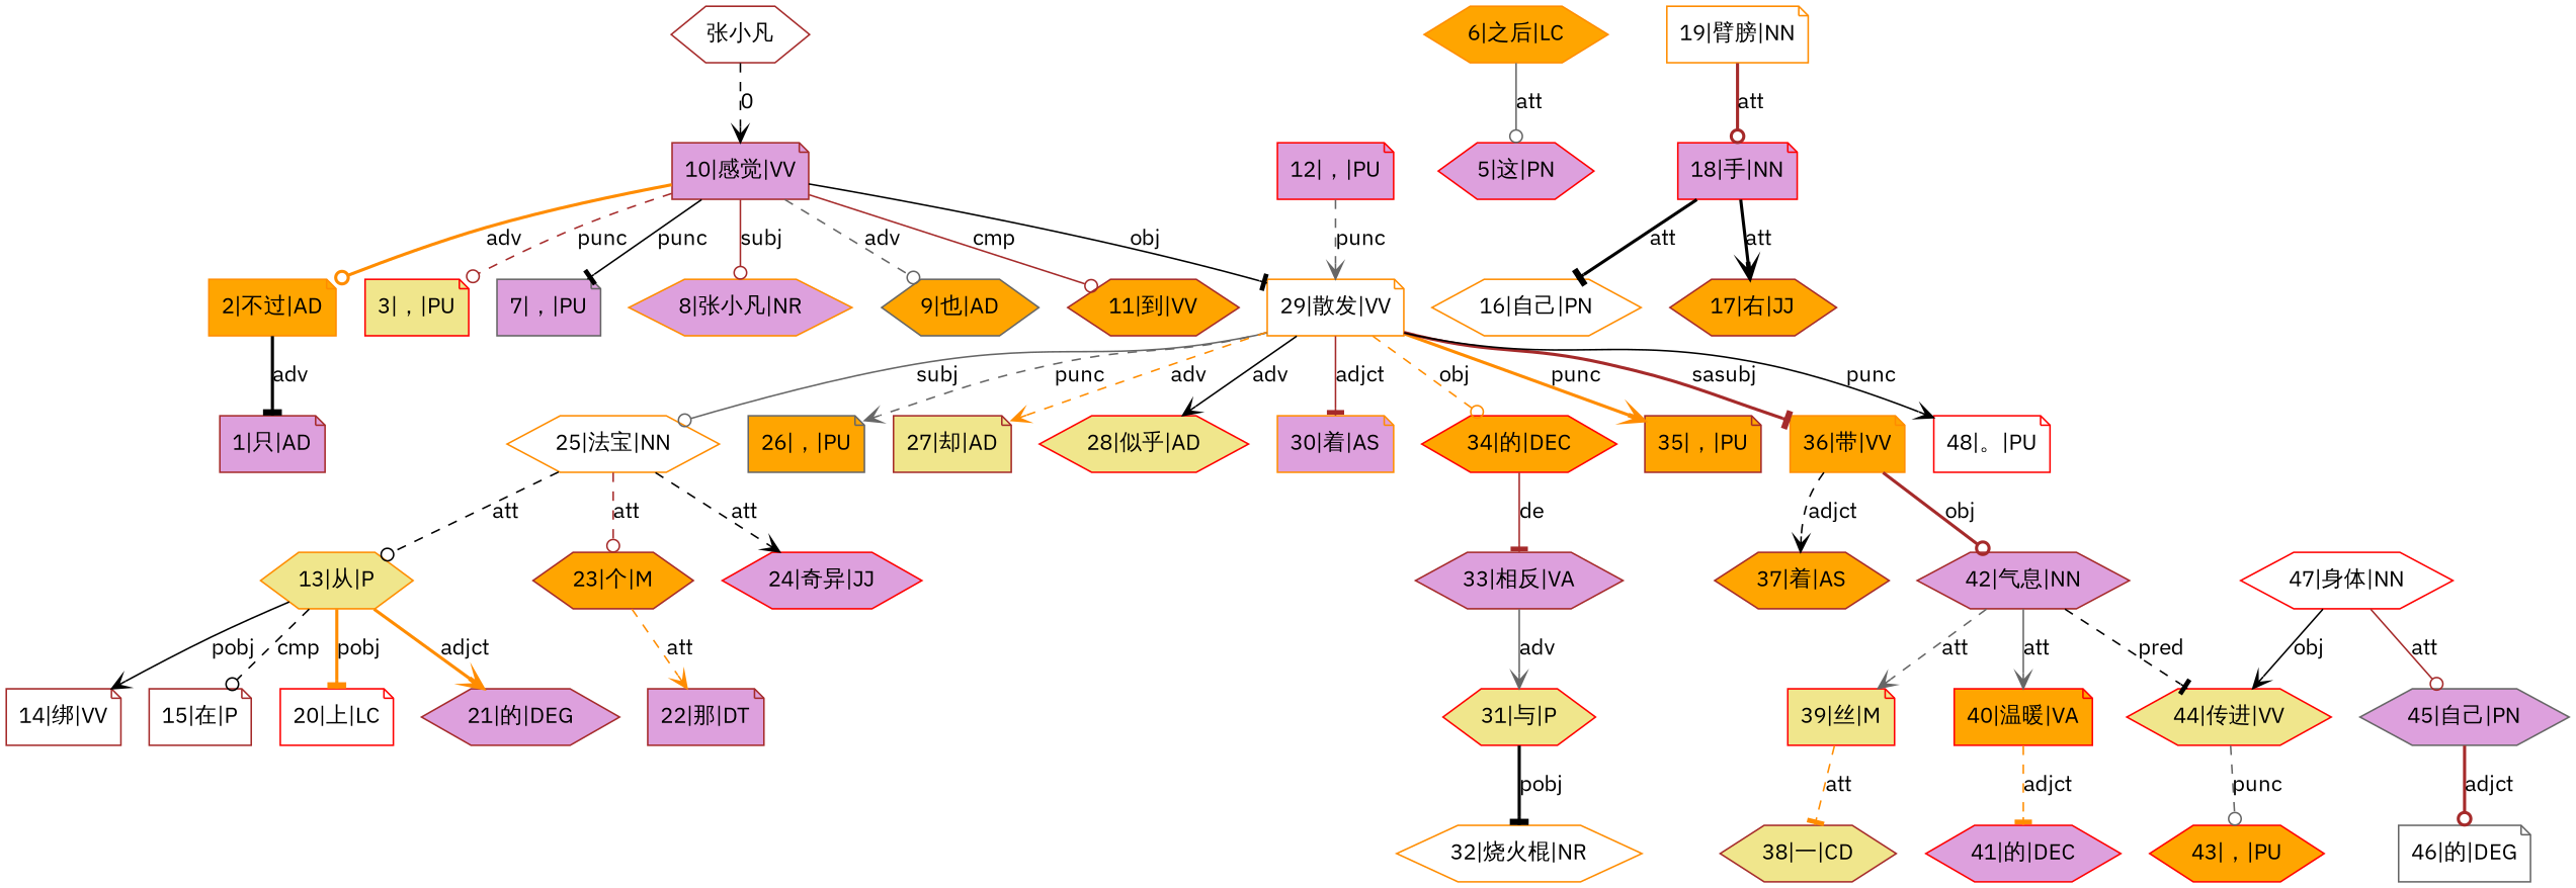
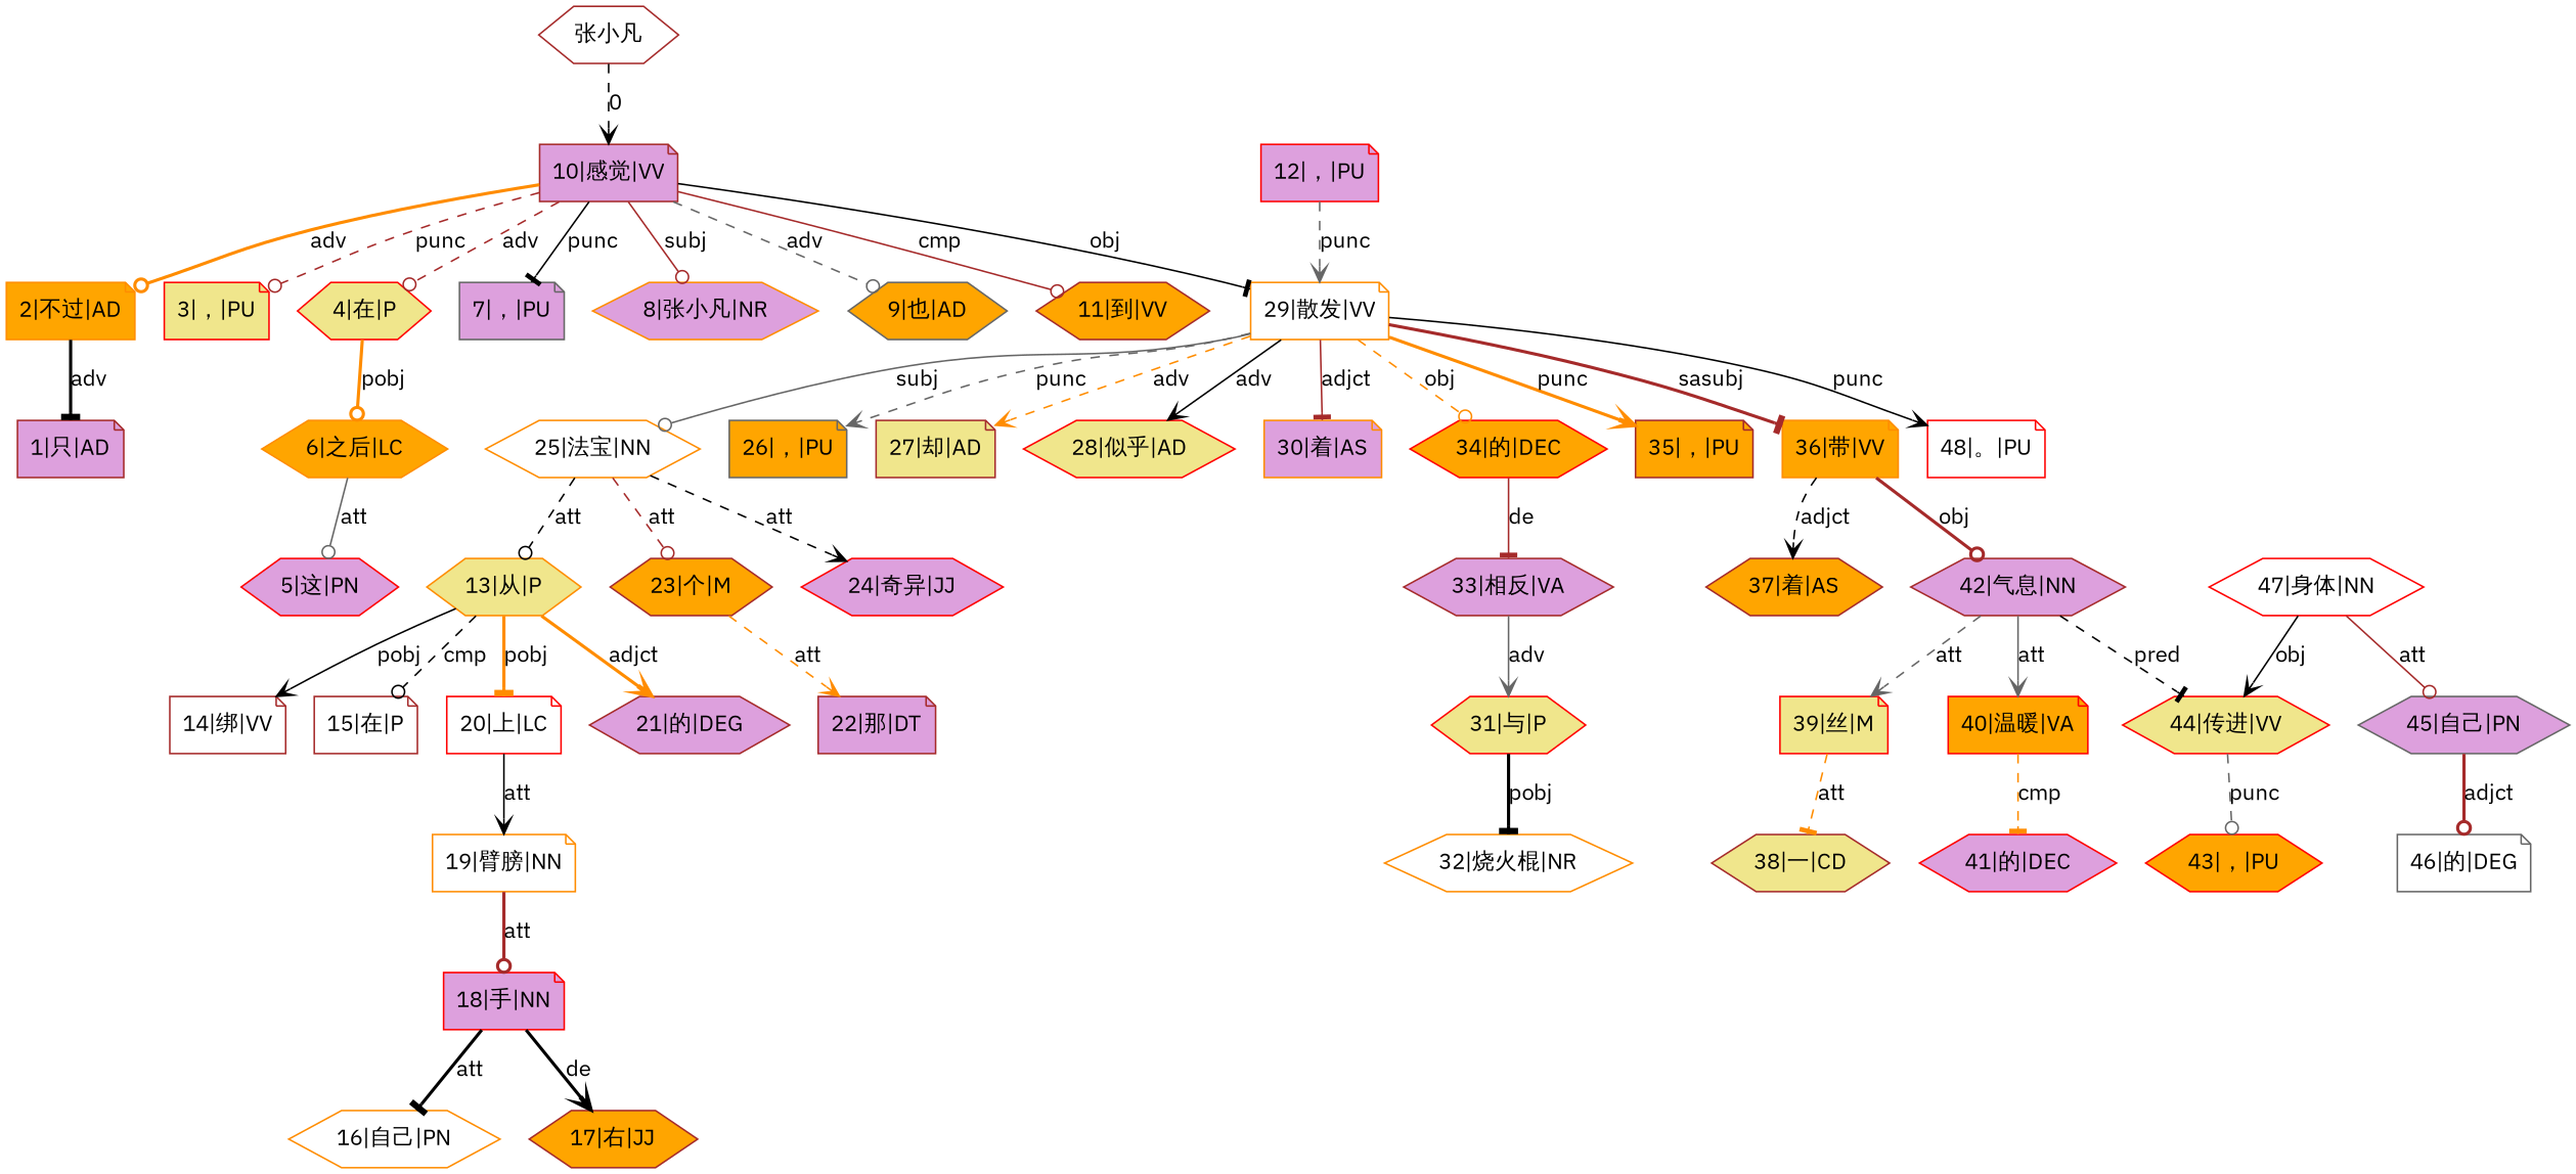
  digraph {
    fontname="IBM Plex Sans"
    node [color=red fillcolor=plum fontname="IBM Plex Sans" shape=hexagon style=filled]
    edge [arrowhead=odot color=black fontname="IBM Plex Sans" style=dashed]
    "10|感觉|VV" [color=brown shape=note]
    "2|不过|AD" [color=darkorange fillcolor=orange shape=note]
    "3|，|PU" [fillcolor=khaki shape=note]
+   "4|在|P" [fillcolor=khaki]
    "7|，|PU" [color=gray40 shape=note]
    "8|张小凡|NR" [color=darkorange]
    "9|也|AD" [color=gray40 fillcolor=orange]
    "11|到|VV" [color=brown fillcolor=orange]
    "29|散发|VV" [color=darkorange fillcolor=white shape=note]
    n10 [color=brown fillcolor=white label="张小凡"]
    "1|只|AD" [color=brown shape=note]
    "6|之后|LC" [color=darkorange fillcolor=orange]
    "5|这|PN"
    "25|法宝|NN" [color=darkorange fillcolor=white]
    "26|，|PU" [color=gray40 fillcolor=orange shape=note]
    "27|却|AD" [color=brown fillcolor=khaki shape=note]
    "28|似乎|AD" [fillcolor=khaki]
    "30|着|AS" [color=darkorange shape=note]
    "34|的|DEC" [fillcolor=orange]
    "35|，|PU" [color=brown fillcolor=orange shape=note]
    "36|带|VV" [color=darkorange fillcolor=orange shape=note]
    "48|。|PU" [fillcolor=white shape=note]
    "12|，|PU" [shape=note]
    "13|从|P" [color=darkorange fillcolor=khaki]
    "14|绑|VV" [color=brown fillcolor=white shape=note]
    "15|在|P" [color=brown fillcolor=white shape=note]
    "20|上|LC" [fillcolor=white shape=note]
    "21|的|DEG" [color=brown]
    "19|臂膀|NN" [color=darkorange fillcolor=white shape=note]
    "16|自己|PN" [color=darkorange fillcolor=white]
    "17|右|JJ" [color=brown fillcolor=orange]
    "18|手|NN" [shape=note]
    "22|那|DT" [color=brown shape=note]
    "23|个|M" [color=brown fillcolor=orange]
    "24|奇异|JJ"
    "33|相反|VA" [color=brown]
    "37|着|AS" [color=brown fillcolor=orange]
    "42|气息|NN" [color=brown]
    "31|与|P" [fillcolor=khaki]
    "32|烧火棍|NR" [color=darkorange fillcolor=white]
    "39|丝|M" [fillcolor=khaki shape=note]
    "40|温暖|VA" [fillcolor=orange shape=note]
    "44|传进|VV" [fillcolor=khaki]
    "38|一|CD" [color=brown fillcolor=khaki]
    "41|的|DEC"
    "43|，|PU" [fillcolor=orange]
    "47|身体|NN" [fillcolor=white]
    "45|自己|PN" [color=gray40]
    "46|的|DEG" [color=gray40 fillcolor=white shape=note]
    "10|感觉|VV" -> "2|不过|AD" [color=darkorange label=adv style=bold]
    "10|感觉|VV" -> "3|，|PU" [color=brown label=punc]
+   "10|感觉|VV" -> "4|在|P" [color=brown label=adv]
    "10|感觉|VV" -> "7|，|PU" [arrowhead=tee label=punc style=solid]
    "10|感觉|VV" -> "8|张小凡|NR" [color=brown label=subj style=solid]
    "10|感觉|VV" -> "9|也|AD" [color=gray40 label=adv]
    "10|感觉|VV" -> "11|到|VV" [color=brown label=cmp style=solid]
    "10|感觉|VV" -> "29|散发|VV" [arrowhead=tee label=obj style=solid]
    "2|不过|AD" -> "1|只|AD" [arrowhead=tee label=adv style=bold]
+   "4|在|P" -> "6|之后|LC" [color=darkorange label=pobj style=bold]
    "29|散发|VV" -> "25|法宝|NN" [color=gray40 label=subj style=solid]
    "29|散发|VV" -> "26|，|PU" [arrowhead=vee color=gray40 label=punc]
    "29|散发|VV" -> "27|却|AD" [arrowhead=vee color=darkorange label=adv]
    "29|散发|VV" -> "28|似乎|AD" [arrowhead=vee label=adv style=solid]
    "29|散发|VV" -> "30|着|AS" [arrowhead=tee color=brown label=adjct style=solid]
    "29|散发|VV" -> "34|的|DEC" [color=darkorange label=obj]
    "29|散发|VV" -> "35|，|PU" [arrowhead=vee color=darkorange label=punc style=bold]
    "29|散发|VV" -> "36|带|VV" [arrowhead=tee color=brown label=sasubj style=bold]
    "29|散发|VV" -> "48|。|PU" [arrowhead=vee label=punc style=solid]
    n10 -> "10|感觉|VV" [arrowhead=vee label=0]
    "6|之后|LC" -> "5|这|PN" [color=gray40 label=att style=solid]
    "25|法宝|NN" -> "13|从|P" [label=att]
    "25|法宝|NN" -> "23|个|M" [color=brown label=att]
    "25|法宝|NN" -> "24|奇异|JJ" [arrowhead=vee label=att]
    "34|的|DEC" -> "33|相反|VA" [arrowhead=tee color=brown label=de style=solid]
    "36|带|VV" -> "37|着|AS" [arrowhead=vee label=adjct]
    "36|带|VV" -> "42|气息|NN" [color=brown label=obj style=bold]
    "12|，|PU" -> "29|散发|VV" [arrowhead=vee color=gray40 label=punc]
    "13|从|P" -> "14|绑|VV" [arrowhead=vee label=pobj style=solid]
    "13|从|P" -> "15|在|P" [label=cmp]
    "13|从|P" -> "20|上|LC" [arrowhead=tee color=darkorange label=pobj style=bold]
    "13|从|P" -> "21|的|DEG" [arrowhead=vee color=darkorange label=adjct style=bold]
+   "20|上|LC" -> "19|臂膀|NN" [arrowhead=vee label=att style=solid]
    "19|臂膀|NN" -> "18|手|NN" [color=brown label=att style=bold]
    "18|手|NN" -> "16|自己|PN" [arrowhead=tee label=att style=bold]
-   "18|手|NN" -> "17|右|JJ" [arrowhead=vee label=att style=bold]
+   "18|手|NN" -> "17|右|JJ" [arrowhead=vee label=de style=bold]
    "23|个|M" -> "22|那|DT" [arrowhead=vee color=darkorange label=att]
    "33|相反|VA" -> "31|与|P" [arrowhead=vee color=gray40 label=adv style=solid]
    "42|气息|NN" -> "39|丝|M" [arrowhead=vee color=gray40 label=att]
    "42|气息|NN" -> "40|温暖|VA" [arrowhead=vee color=gray40 label=att style=solid]
    "42|气息|NN" -> "44|传进|VV" [arrowhead=tee label=pred]
    "31|与|P" -> "32|烧火棍|NR" [arrowhead=tee label=pobj style=bold]
    "39|丝|M" -> "38|一|CD" [arrowhead=tee color=darkorange label=att]
-   "40|温暖|VA" -> "41|的|DEC" [arrowhead=tee color=darkorange label=adjct]
+   "40|温暖|VA" -> "41|的|DEC" [arrowhead=tee color=darkorange label=cmp]
    "44|传进|VV" -> "43|，|PU" [color=gray40 label=punc]
    "47|身体|NN" -> "44|传进|VV" [arrowhead=vee label=obj style=solid]
    "47|身体|NN" -> "45|自己|PN" [color=brown label=att style=solid]
    "45|自己|PN" -> "46|的|DEG" [color=brown label=adjct style=bold]
  }
